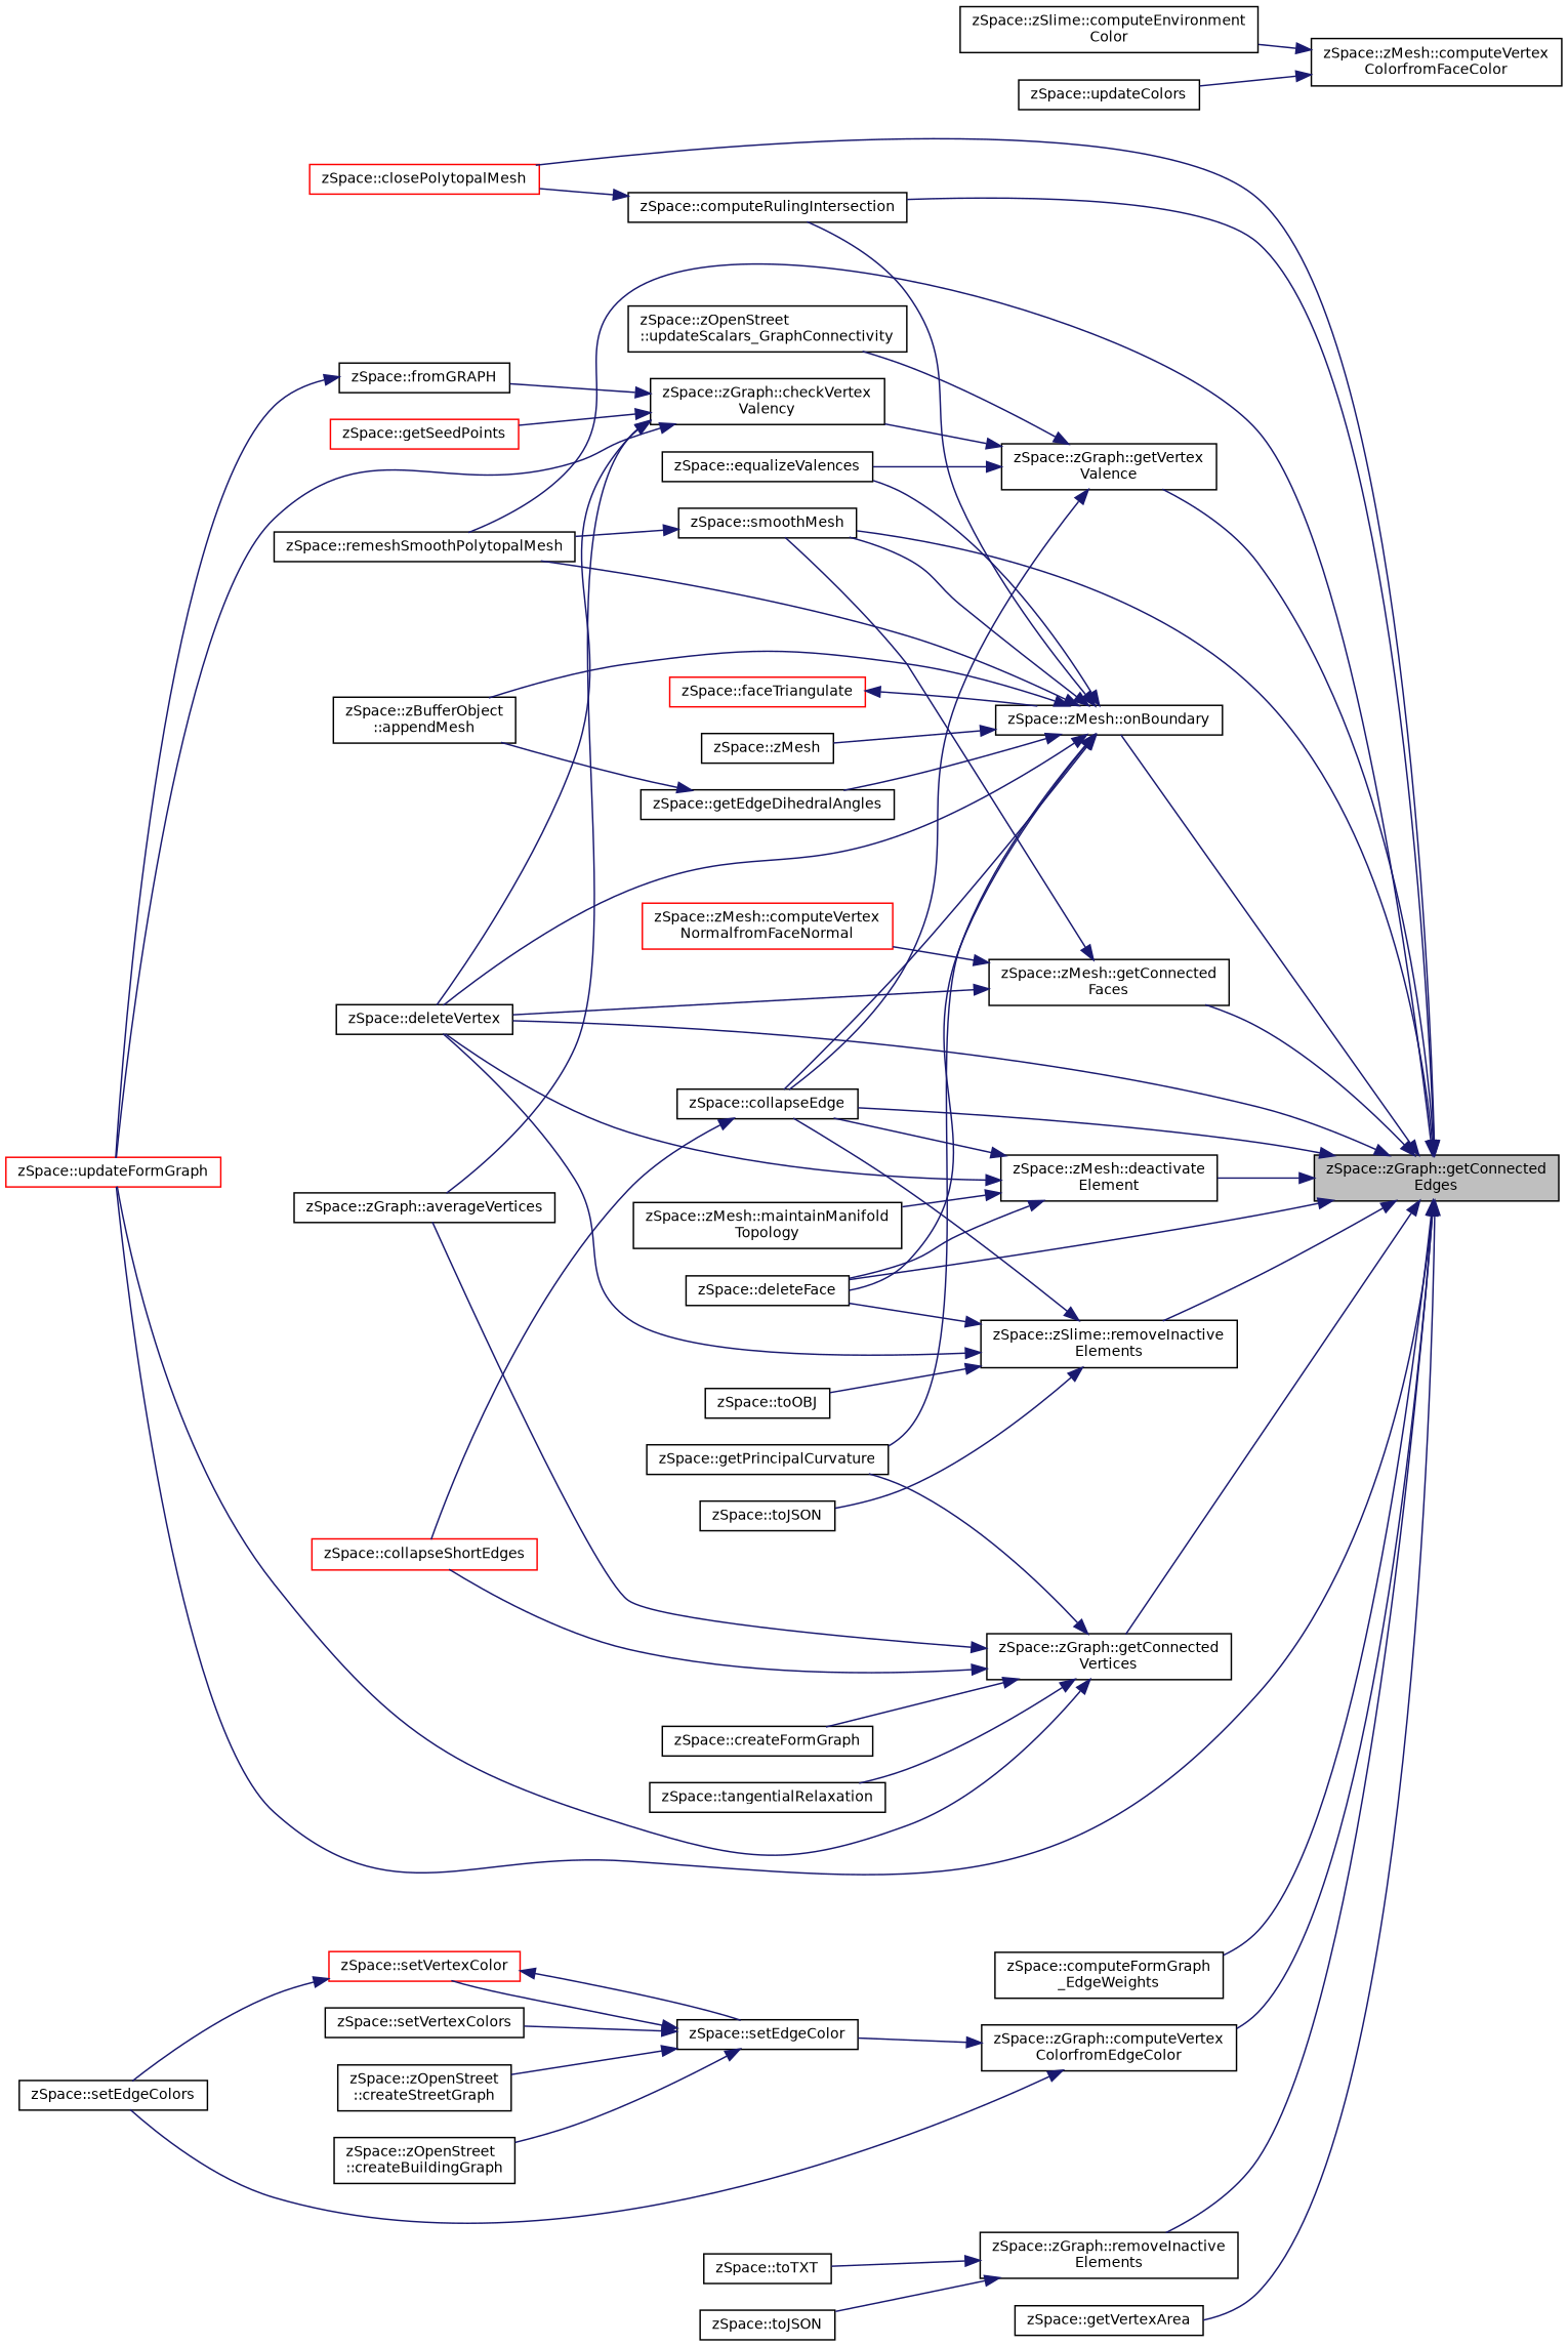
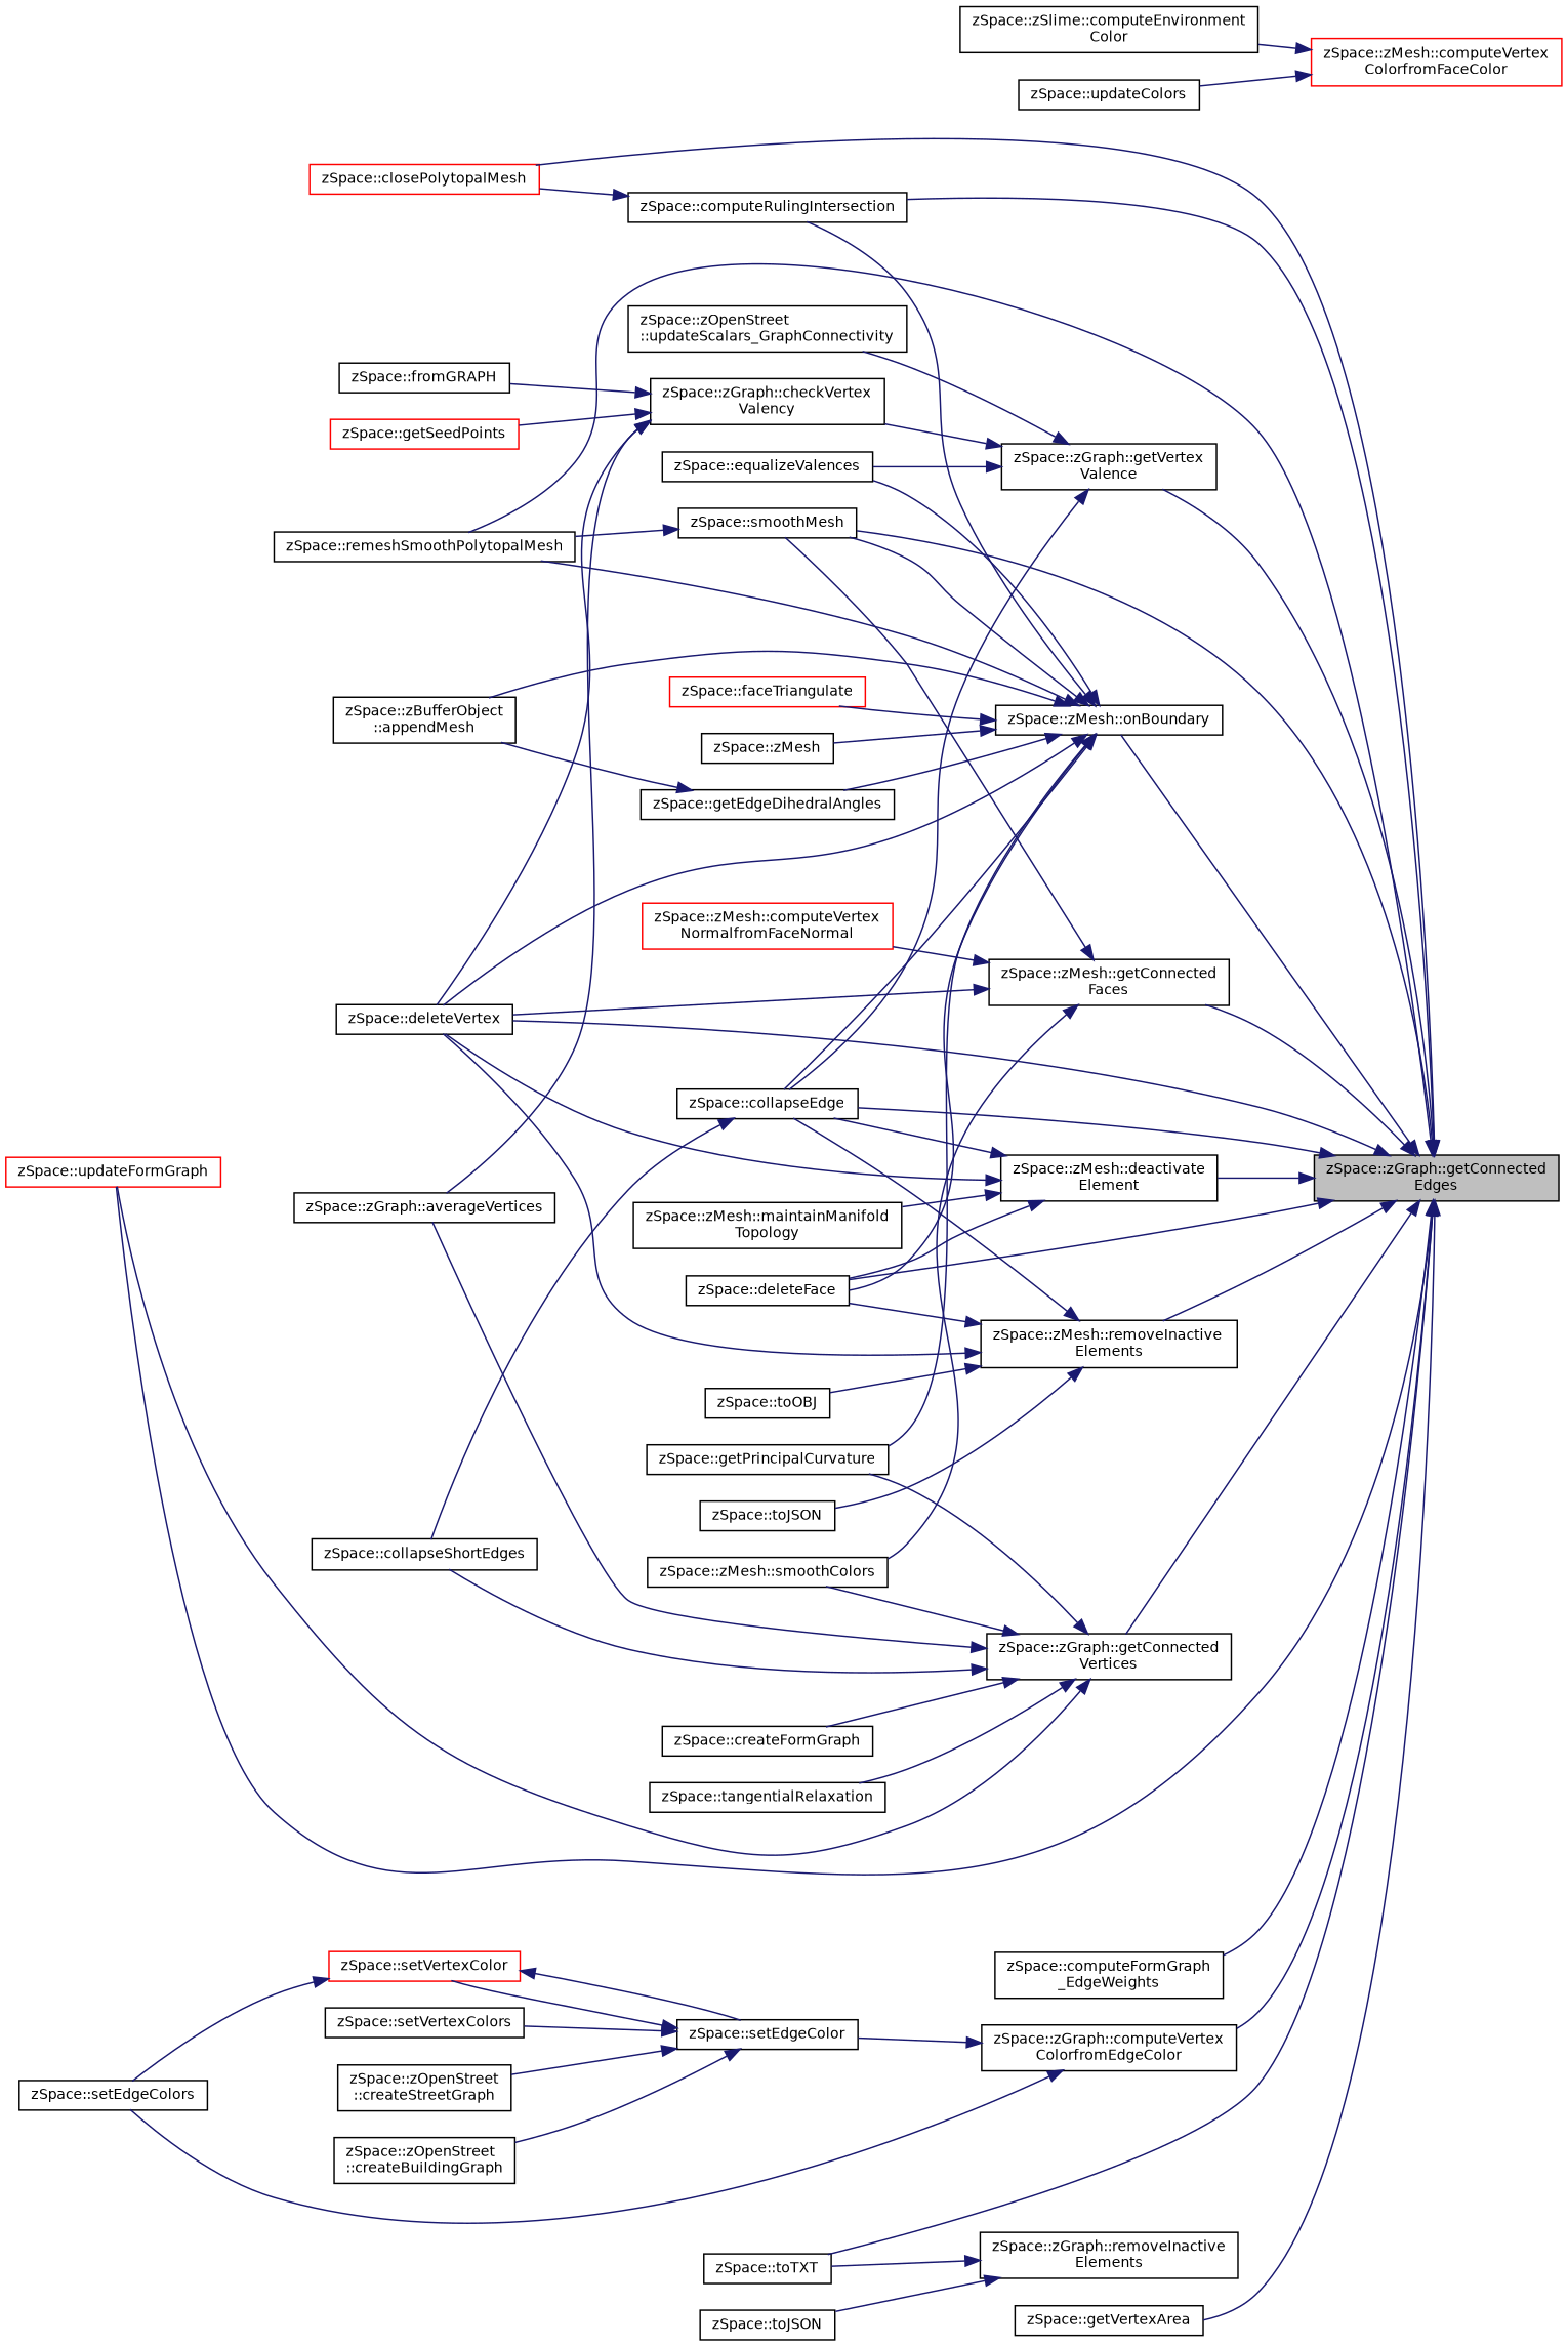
  digraph {
    rankdir=RL
    node [color=black fillcolor=white fontname=Helvetica fontsize=10 shape=record style=filled]
    edge [color=midnightblue dir=back fontname=Helvetica fontsize=10 labelfontname=Helvetica labelfontsize=10 style=solid]
    n1 [fillcolor=grey75 fontcolor=black height=0.2 label="zSpace::zGraph::getConnected\lEdges" width=0.4]
    n2 [height=0.2 label="zSpace::remeshSmoothPolytopalMesh" width=0.4]
    n3 [height=0.2 label="zSpace::computeRulingIntersection" width=0.4]
    n4 [color=red height=0.2 label="zSpace::closePolytopalMesh" width=0.4]
    n5 [height=0.2 label="zSpace::computeFormGraph\l_EdgeWeights" width=0.4]
    n6 [color=red height=0.2 label="zSpace::updateFormGraph" width=0.4]
    n7 [height=0.2 label="zSpace::zGraph::getConnected\lVertices" width=0.4]
    n8 [height=0.2 label="zSpace::zGraph::getVertex\lValence" width=0.4]
    n9 [height=0.2 label="zSpace::deleteVertex" width=0.4]
    n10 [height=0.2 label="zSpace::collapseEdge" width=0.4]
    n11 [height=0.2 label="zSpace::zGraph::computeVertex\lColorfromEdgeColor" width=0.4]
    n12 [height=0.2 label="zSpace::zGraph::removeInactive\lElements" width=0.4]
    n13 [height=0.2 label="zSpace::zMesh::getConnected\lFaces" width=0.4]
    n14 [height=0.2 label="zSpace::smoothMesh" width=0.4]
    n15 [height=0.2 label="zSpace::zMesh::onBoundary" width=0.4]
    n16 [height=0.2 label="zSpace::deleteFace" width=0.4]
    n17 [height=0.2 label="zSpace::zMesh::deactivate\lElement" width=0.4]
-   n18 [height=0.2 label="zSpace::zSlime::removeInactive\lElements" width=0.4]
+   n18 [height=0.2 label="zSpace::zMesh::removeInactive\lElements" width=0.4]
    n19 [height=0.2 label="zSpace::getVertexArea" width=0.4]
    n20 [height=0.2 label="zSpace::createFormGraph" width=0.4]
    n21 [height=0.2 label="zSpace::zGraph::averageVertices" width=0.4]
-   n23 [color=red height=0.2 label="zSpace::collapseShortEdges" width=0.4]
+   n22 [height=0.2 label="zSpace::zMesh::smoothColors" width=0.4]
+   n23 [height=0.2 label="zSpace::collapseShortEdges" width=0.4]
    n24 [height=0.2 label="zSpace::tangentialRelaxation" width=0.4]
    n25 [height=0.2 label="zSpace::getPrincipalCurvature" width=0.4]
    n26 [height=0.2 label="zSpace::zOpenStreet\l::updateScalars_GraphConnectivity" width=0.4]
    n27 [height=0.2 label="zSpace::zGraph::checkVertex\lValency" width=0.4]
    n28 [height=0.2 label="zSpace::equalizeValences" width=0.4]
    n29 [height=0.2 label="zSpace::setEdgeColor" width=0.4]
    n30 [height=0.2 label="zSpace::setEdgeColors" width=0.4]
    n31 [height=0.2 label="zSpace::toTXT" width=0.4]
    n32 [height=0.2 label="zSpace::toJSON" width=0.4]
    n33 [color=red height=0.2 label="zSpace::zMesh::computeVertex\lNormalfromFaceNormal" width=0.4]
    n34 [height=0.2 label="zSpace::zBufferObject\l::appendMesh" width=0.4]
    n35 [color=red height=0.2 label="zSpace::faceTriangulate" width=0.4]
    n36 [height=0.2 label="zSpace::getEdgeDihedralAngles" width=0.4]
    n37 [height=0.2 label="zSpace::zMesh" width=0.4]
    n38 [height=0.2 label="zSpace::zMesh::maintainManifold\lTopology" width=0.4]
    n39 [height=0.2 label="zSpace::toOBJ" width=0.4]
    n40 [height=0.2 label="zSpace::toJSON" width=0.4]
    n41 [color=red height=0.2 label="zSpace::getSeedPoints" width=0.4]
    n42 [height=0.2 label="zSpace::fromGRAPH" width=0.4]
    n43 [height=0.2 label="zSpace::zOpenStreet\l::createStreetGraph" width=0.4]
    n44 [height=0.2 label="zSpace::zOpenStreet\l::createBuildingGraph" width=0.4]
    n45 [color=red height=0.2 label="zSpace::setVertexColor" width=0.4]
    n46 [height=0.2 label="zSpace::setVertexColors" width=0.4]
-   n47 [height=0.2 label="zSpace::zMesh::computeVertex\lColorfromFaceColor" width=0.4]
+   n47 [color=red height=0.2 label="zSpace::zMesh::computeVertex\lColorfromFaceColor" width=0.4]
    n48 [height=0.2 label="zSpace::zSlime::computeEnvironment\lColor" width=0.4]
    n49 [height=0.2 label="zSpace::updateColors" width=0.4]
    n1 -> n2
    n1 -> n3
    n1 -> n4
    n1 -> n5
    n1 -> n6
    n1 -> n7
    n1 -> n8
    n1 -> n9
    n1 -> n10
    n1 -> n11
-   n1 -> n12
+   n1 -> n31
    n1 -> n13
    n1 -> n14
    n1 -> n15
    n1 -> n16
    n1 -> n17
    n1 -> n18
    n1 -> n19
    n3 -> n4
    n7 -> n6
    n7 -> n20
    n7 -> n21
+   n7 -> n22
    n7 -> n23
    n7 -> n24
    n7 -> n25
    n8 -> n10
    n8 -> n26
    n8 -> n27
    n8 -> n28
    n10 -> n23
    n11 -> n29
    n11 -> n30
    n12 -> n31
    n12 -> n32
    n13 -> n9
    n13 -> n14
+   n13 -> n22
    n13 -> n33
    n14 -> n2
    n15 -> n2
    n15 -> n3
    n15 -> n9
    n15 -> n10
    n15 -> n14
    n15 -> n16
    n15 -> n25
    n15 -> n28
    n15 -> n34
-   n35 -> n15
+   n15 -> n35
    n15 -> n36
    n15 -> n37
    n17 -> n9
    n17 -> n10
    n17 -> n16
    n17 -> n38
    n18 -> n9
    n18 -> n10
    n18 -> n16
    n18 -> n39
    n18 -> n40
-   n27 -> n6
    n27 -> n9
    n27 -> n21
    n27 -> n41
    n27 -> n42
    n29 -> n43
    n29 -> n44
    n29 -> n45
    n29 -> n46
    n36 -> n34
-   n42 -> n6
    n45 -> n29
    n45 -> n30
    n47 -> n48
    n47 -> n49
  }
